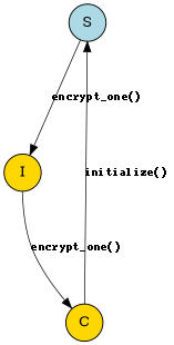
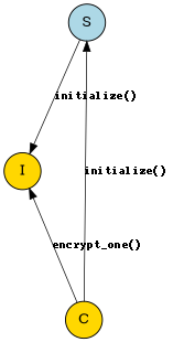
  digraph {
    nodesep=0.75
    rankdir=TB
    ranksep=1.5
    node [fillcolor=gold shape=circle style=filled]
    edge [fontname="Anonymous Pro Bold" fontsize=12 labelfloat=true penwidth=0.75]
    S [fillcolor=lightblue]
    I
    C
-   S -> I [label="encrypt_one()"]
-   I -> C [label="encrypt_one()"]
+   S -> I [label="initialize()"]
+   C -> I [label="encrypt_one()"]
    C -> S [label="initialize()"]
  }
